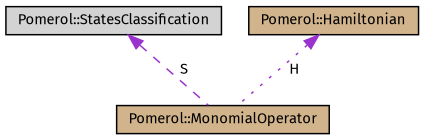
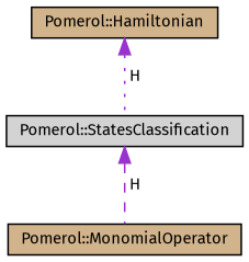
  digraph {
    fontname="Fira Sans"
    node [color=black fillcolor=tan fontname="Fira Sans" fontsize=10 shape=record style=filled]
    edge [color=darkorchid3 dir=back fontname="Fira Sans" fontsize=10 labelfontname=Helvetica labelfontsize=10]
    n1 [height=0.2 label="Pomerol::MonomialOperator" width=0.4]
    n2 [fillcolor=lightgrey height=0.2 label="Pomerol::StatesClassification" width=0.4]
    n3 [height=0.2 label="Pomerol::Hamiltonian" width=0.4]
-   n2 -> n1 [label=" S" style=dashed]
-   n3 -> n1 [label=" H" style=dotted]
+   n2 -> n1 [label=" H" style=dashed]
+   n3 -> n2 [label=" H" style=dotted]
  }
